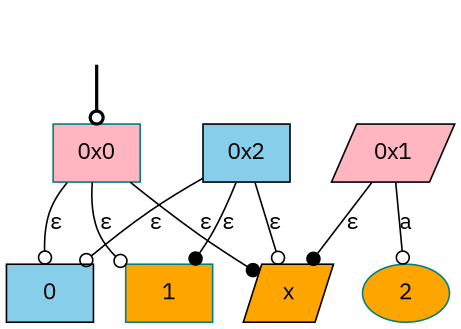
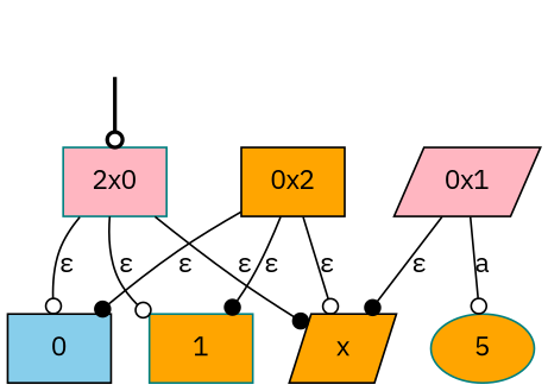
  digraph {
    fontname="IBM Plex Sans"
    node [fontname="IBM Plex Sans" style=filled color=black fillcolor=orange shape=box]
    edge [arrowhead=odot fontname="IBM Plex Sans"]
    fake0 [style=invisible color="" fillcolor="" shape=""]
-   "0x0" [color=teal fillcolor=lightpink root=true]
+   "0x0" [color=teal fillcolor=lightpink root=true label="2x0"]
    0 [fillcolor=skyblue]
    x [shape=parallelogram]
    1 [color=teal]
    "0x1" [fillcolor=lightpink shape=parallelogram]
-   2 [color=teal shape=ellipse]
-   "0x2" [fillcolor=skyblue]
+   2 [color=teal shape=ellipse label=5]
+   "0x2"
    fake0 -> "0x0" [style=bold]
    "0x0" -> 0 [label="ε"]
    "0x0" -> x [arrowhead=dot label="ε"]
    "0x0" -> 1 [label="ε"]
    "0x1" -> x [arrowhead=dot label="ε"]
    "0x1" -> 2 [label=a]
-   "0x2" -> 0 [label="ε"]
+   "0x2" -> 0 [arrowhead=dot label="ε"]
    "0x2" -> x [label="ε"]
    "0x2" -> 1 [arrowhead=dot label="ε"]
  }
